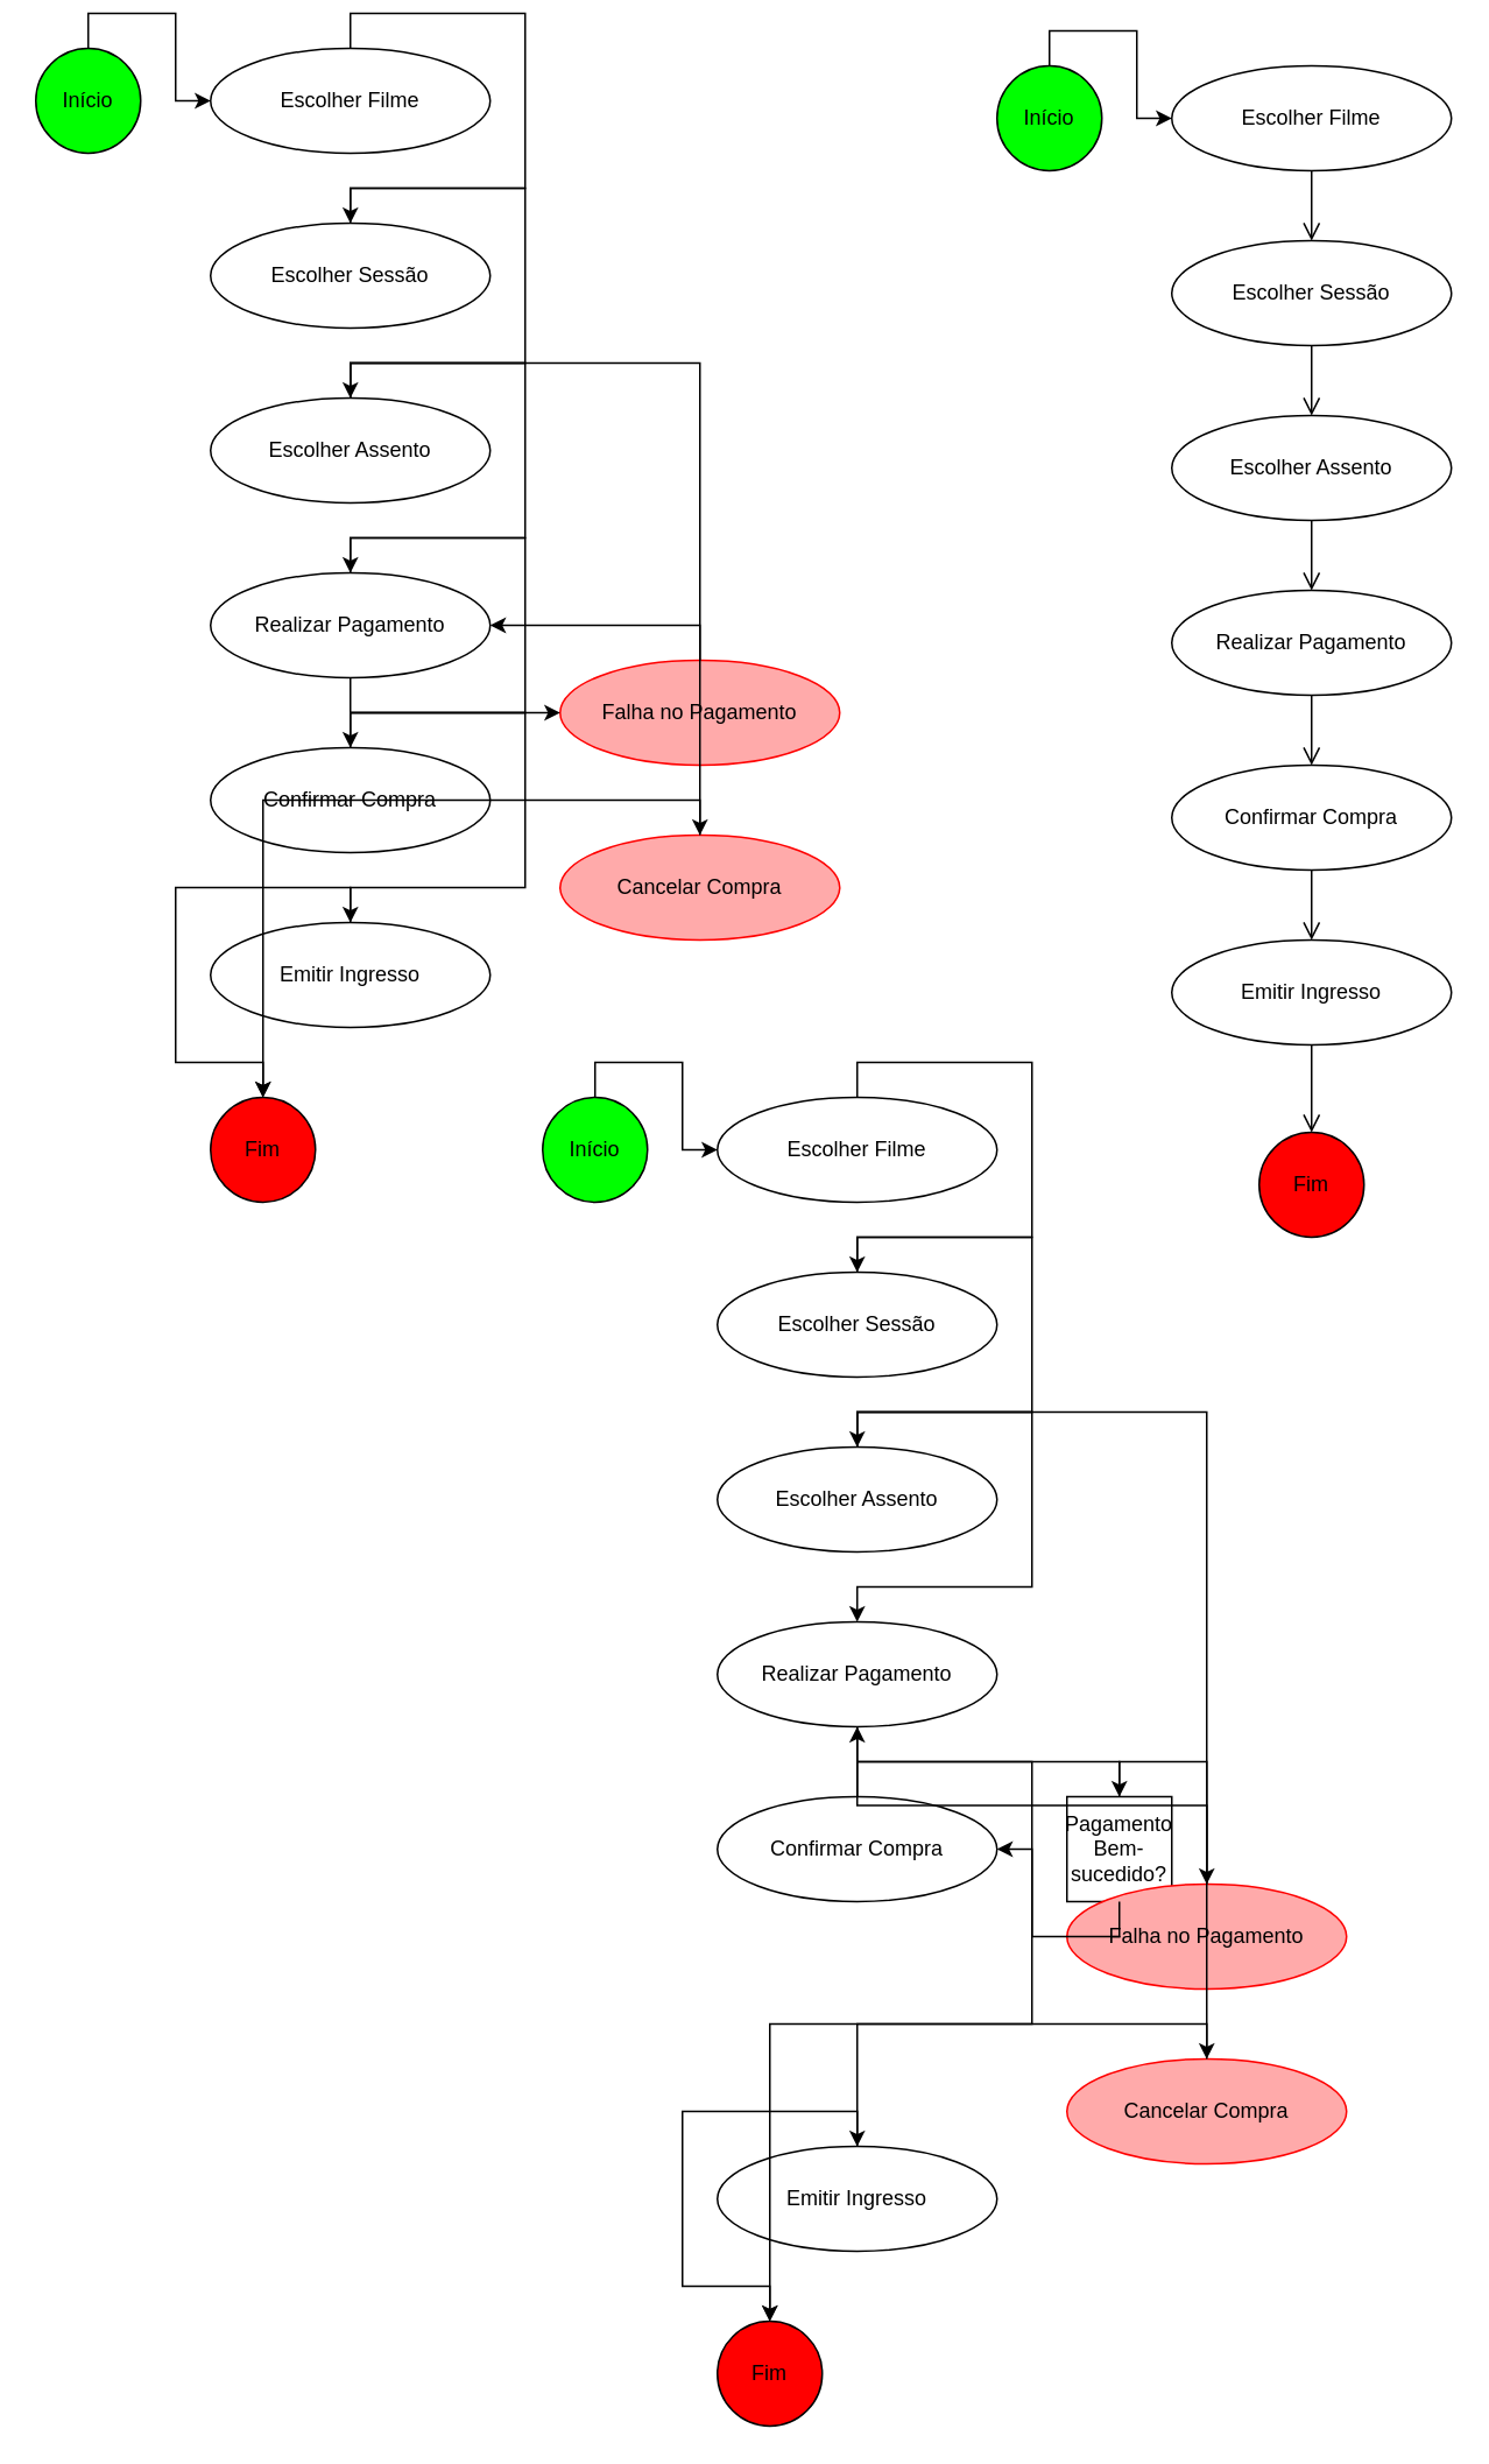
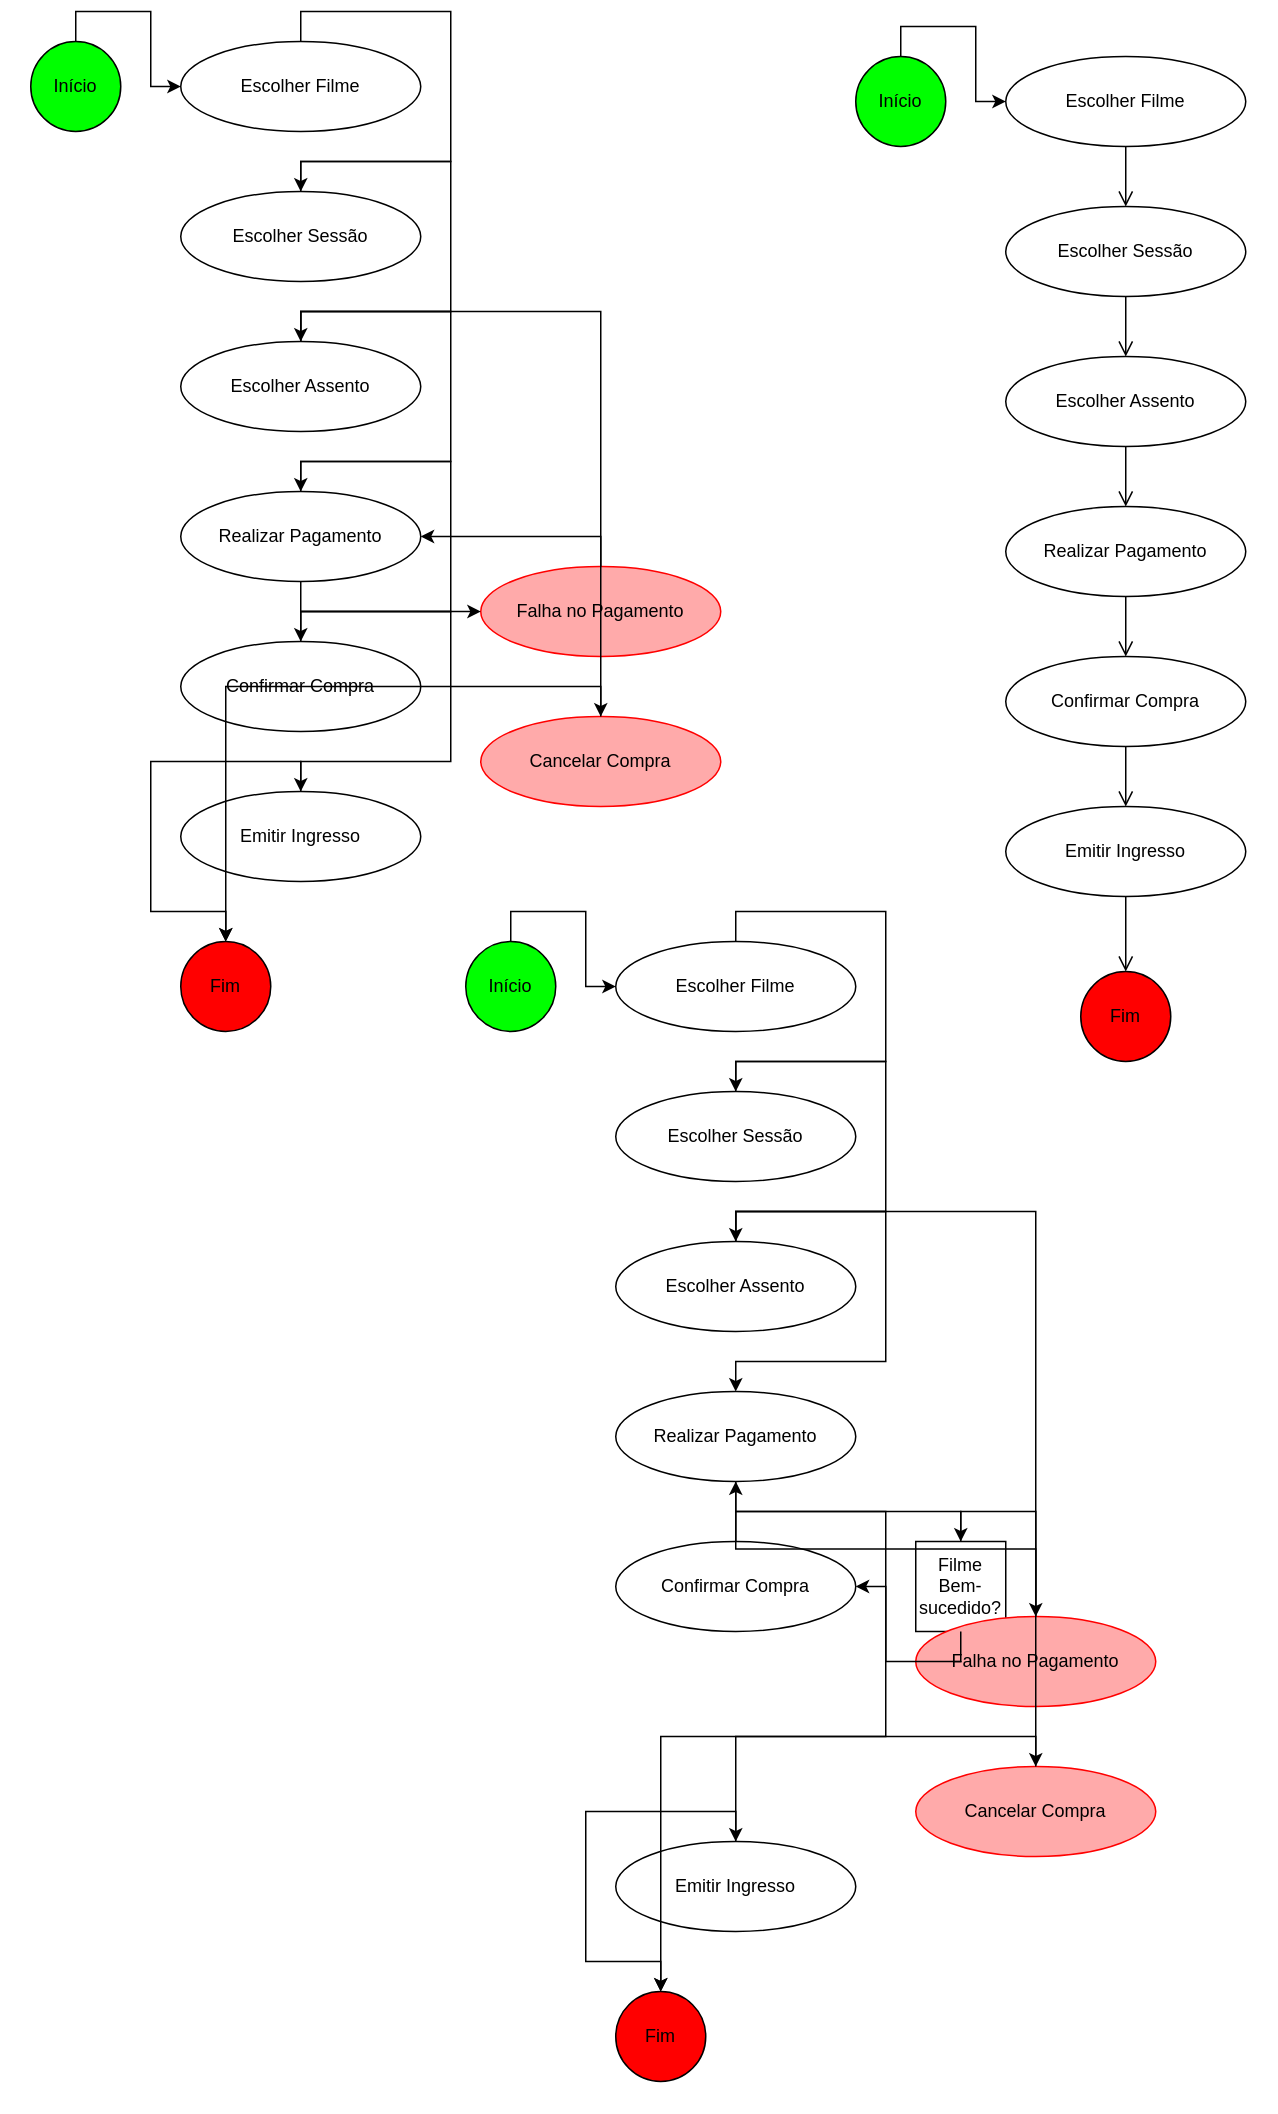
  <mxCell id="0" />
  <mxCell id="1" parent="0" />
  <mxCell id="2" value="Início" style="shape=ellipse;whiteSpace=wrap;html=1;fillColor=#00FF00;strokeColor=#000000;" vertex="1" parent="1"><mxGeometry x="570" y="30" width="60" height="60" as="geometry" /></mxCell>
  <mxCell id="3" value="Escolher Filme" style="shape=ellipse;whiteSpace=wrap;html=1;" vertex="1" parent="1"><mxGeometry x="670" y="30" width="160" height="60" as="geometry" /></mxCell>
  <mxCell id="4" value="Escolher Sessão" style="shape=ellipse;whiteSpace=wrap;html=1;" vertex="1" parent="1"><mxGeometry x="670" y="130" width="160" height="60" as="geometry" /></mxCell>
  <mxCell id="5" value="Escolher Assento" style="shape=ellipse;whiteSpace=wrap;html=1;" vertex="1" parent="1"><mxGeometry x="670" y="230" width="160" height="60" as="geometry" /></mxCell>
  <mxCell id="6" value="Realizar Pagamento" style="shape=ellipse;whiteSpace=wrap;html=1;" vertex="1" parent="1"><mxGeometry x="670" y="330" width="160" height="60" as="geometry" /></mxCell>
  <mxCell id="7" value="Confirmar Compra" style="shape=ellipse;whiteSpace=wrap;html=1;" vertex="1" parent="1"><mxGeometry x="670" y="430" width="160" height="60" as="geometry" /></mxCell>
  <mxCell id="8" value="Emitir Ingresso" style="shape=ellipse;whiteSpace=wrap;html=1;" vertex="1" parent="1"><mxGeometry x="670" y="530" width="160" height="60" as="geometry" /></mxCell>
  <mxCell id="9" value="Fim" style="shape=ellipse;whiteSpace=wrap;html=1;fillColor=#FF0000;strokeColor=#000000;" vertex="1" parent="1"><mxGeometry x="720" y="640" width="60" height="60" as="geometry" /></mxCell>
  <mxCell id="10" style="edgeStyle=orthogonalEdgeStyle;rounded=0;orthogonal=1;jettySize=auto;html=1;exitX=0.5;exitY=0;exitDx=0;exitDy=0;" edge="1" parent="1" source="2" target="3"><mxGeometry relative="1" as="geometry" /></mxCell>
  <mxCell id="11" value="" style="endArrow=open;startArrow=none;endFill=0;startFill=0;endSize=8;html=1;verticalAlign=bottom;labelBackgroundColor=none;strokeWidth=1;rounded=0;exitX=0.5;exitY=1;exitDx=0;exitDy=0;entryX=0.5;entryY=0;entryDx=0;entryDy=0;" edge="1" parent="1" source="3" target="4"><mxGeometry width="160" relative="1" as="geometry"><mxPoint x="400" y="130" as="sourcePoint" /><mxPoint x="560" y="130" as="targetPoint" /></mxGeometry></mxCell>
  <mxCell id="12" value="" style="endArrow=open;startArrow=none;endFill=0;startFill=0;endSize=8;html=1;verticalAlign=bottom;labelBackgroundColor=none;strokeWidth=1;rounded=0;exitX=0.5;exitY=1;exitDx=0;exitDy=0;entryX=0.5;entryY=0;entryDx=0;entryDy=0;" edge="1" parent="1" source="4" target="5"><mxGeometry width="160" relative="1" as="geometry"><mxPoint x="410" y="140" as="sourcePoint" /><mxPoint x="570" y="140" as="targetPoint" /></mxGeometry></mxCell>
  <mxCell id="13" value="" style="endArrow=open;startArrow=none;endFill=0;startFill=0;endSize=8;html=1;verticalAlign=bottom;labelBackgroundColor=none;strokeWidth=1;rounded=0;exitX=0.5;exitY=1;exitDx=0;exitDy=0;entryX=0.5;entryY=0;entryDx=0;entryDy=0;" edge="1" parent="1" source="5" target="6"><mxGeometry width="160" relative="1" as="geometry"><mxPoint x="420" y="150" as="sourcePoint" /><mxPoint x="580" y="150" as="targetPoint" /></mxGeometry></mxCell>
  <mxCell id="14" value="" style="endArrow=open;startArrow=none;endFill=0;startFill=0;endSize=8;html=1;verticalAlign=bottom;labelBackgroundColor=none;strokeWidth=1;rounded=0;exitX=0.5;exitY=1;exitDx=0;exitDy=0;entryX=0.5;entryY=0;entryDx=0;entryDy=0;" edge="1" parent="1" source="7" target="8"><mxGeometry width="160" relative="1" as="geometry"><mxPoint x="440" y="170" as="sourcePoint" /><mxPoint x="600" y="170" as="targetPoint" /></mxGeometry></mxCell>
  <mxCell id="15" value="" style="endArrow=open;startArrow=none;endFill=0;startFill=0;endSize=8;html=1;verticalAlign=bottom;labelBackgroundColor=none;strokeWidth=1;rounded=0;exitX=0.5;exitY=1;exitDx=0;exitDy=0;entryX=0.5;entryY=0;entryDx=0;entryDy=0;" edge="1" parent="1" source="6" target="7"><mxGeometry width="160" relative="1" as="geometry"><mxPoint x="450" y="180" as="sourcePoint" /><mxPoint x="610" y="180" as="targetPoint" /></mxGeometry></mxCell>
  <mxCell id="16" value="" style="endArrow=open;startArrow=none;endFill=0;startFill=0;endSize=8;html=1;verticalAlign=bottom;labelBackgroundColor=none;strokeWidth=1;rounded=0;entryX=0.5;entryY=0;entryDx=0;entryDy=0;exitX=0.5;exitY=1;exitDx=0;exitDy=0;" edge="1" parent="1" source="8" target="9"><mxGeometry width="160" relative="1" as="geometry"><mxPoint x="696.25" y="720" as="sourcePoint" /><mxPoint x="703.75" y="630" as="targetPoint" /></mxGeometry></mxCell>
  <mxCell id="17" value="Início" style="shape=ellipse;whiteSpace=wrap;html=1;fillColor=#00FF00;strokeColor=#000000;" vertex="1" parent="1"><mxGeometry x="20" y="20" width="60" height="60" as="geometry" /></mxCell>
  <mxCell id="18" value="Escolher Filme" style="shape=ellipse;whiteSpace=wrap;html=1;" vertex="1" parent="1"><mxGeometry x="120" y="20" width="160" height="60" as="geometry" /></mxCell>
  <mxCell id="19" value="Escolher Sessão" style="shape=ellipse;whiteSpace=wrap;html=1;" vertex="1" parent="1"><mxGeometry x="120" y="120" width="160" height="60" as="geometry" /></mxCell>
  <mxCell id="20" value="Escolher Assento" style="shape=ellipse;whiteSpace=wrap;html=1;" vertex="1" parent="1"><mxGeometry x="120" y="220" width="160" height="60" as="geometry" /></mxCell>
  <mxCell id="21" value="Realizar Pagamento" style="shape=ellipse;whiteSpace=wrap;html=1;" vertex="1" parent="1"><mxGeometry x="120" y="320" width="160" height="60" as="geometry" /></mxCell>
  <mxCell id="22" value="Falha no Pagamento" style="shape=ellipse;whiteSpace=wrap;html=1;fillColor=#FFAAAA;strokeColor=#FF0000;" vertex="1" parent="1"><mxGeometry x="320" y="370" width="160" height="60" as="geometry" /></mxCell>
  <mxCell id="23" value="Cancelar Compra" style="shape=ellipse;whiteSpace=wrap;html=1;fillColor=#FFAAAA;strokeColor=#FF0000;" vertex="1" parent="1"><mxGeometry x="320" y="470" width="160" height="60" as="geometry" /></mxCell>
  <mxCell id="24" value="Confirmar Compra" style="shape=ellipse;whiteSpace=wrap;html=1;" vertex="1" parent="1"><mxGeometry x="120" y="420" width="160" height="60" as="geometry" /></mxCell>
  <mxCell id="25" value="Emitir Ingresso" style="shape=ellipse;whiteSpace=wrap;html=1;" vertex="1" parent="1"><mxGeometry x="120" y="520" width="160" height="60" as="geometry" /></mxCell>
  <mxCell id="26" value="Fim" style="shape=ellipse;whiteSpace=wrap;html=1;fillColor=#FF0000;strokeColor=#000000;" vertex="1" parent="1"><mxGeometry x="120" y="620" width="60" height="60" as="geometry" /></mxCell>
  <mxCell id="27" style="edgeStyle=orthogonalEdgeStyle;rounded=0;orthogonal=1;jettySize=auto;html=1;exitX=0.5;exitY=0;exitDx=0;exitDy=0;" edge="1" parent="1" source="17" target="18"><mxGeometry relative="1" as="geometry" /></mxCell>
  <mxCell id="28" style="edgeStyle=orthogonalEdgeStyle;rounded=0;orthogonal=1;jettySize=auto;html=1;exitX=0.5;exitY=0;exitDx=0;exitDy=0;" edge="1" parent="1" source="18" target="19"><mxGeometry relative="1" as="geometry" /></mxCell>
  <mxCell id="29" style="edgeStyle=orthogonalEdgeStyle;rounded=0;orthogonal=1;jettySize=auto;html=1;exitX=0.5;exitY=0;exitDx=0;exitDy=0;" edge="1" parent="1" source="19" target="20"><mxGeometry relative="1" as="geometry" /></mxCell>
  <mxCell id="30" style="edgeStyle=orthogonalEdgeStyle;rounded=0;orthogonal=1;jettySize=auto;html=1;exitX=0.5;exitY=0;exitDx=0;exitDy=0;" edge="1" parent="1" source="20" target="21"><mxGeometry relative="1" as="geometry" /></mxCell>
  <mxCell id="31" style="edgeStyle=orthogonalEdgeStyle;rounded=0;orthogonal=1;jettySize=auto;html=1;exitX=0.5;exitY=0;exitDx=0;exitDy=0;" edge="1" parent="1" source="21" target="24"><mxGeometry relative="1" as="geometry" /></mxCell>
  <mxCell id="32" style="edgeStyle=orthogonalEdgeStyle;rounded=0;orthogonal=1;jettySize=auto;html=1;exitX=0.5;exitY=1;exitDx=0;exitDy=0;" edge="1" parent="1" source="21" target="22"><mxGeometry relative="1" as="geometry" /></mxCell>
  <mxCell id="33" style="edgeStyle=orthogonalEdgeStyle;rounded=0;orthogonal=1;jettySize=auto;html=1;exitX=0.5;exitY=0;exitDx=0;exitDy=0;" edge="1" parent="1" source="22" target="21"><mxGeometry relative="1" as="geometry" /></mxCell>
  <mxCell id="34" style="edgeStyle=orthogonalEdgeStyle;rounded=0;orthogonal=1;jettySize=auto;html=1;exitX=0.5;exitY=0;exitDx=0;exitDy=0;" edge="1" parent="1" source="20" target="23"><mxGeometry relative="1" as="geometry" /></mxCell>
  <mxCell id="35" style="edgeStyle=orthogonalEdgeStyle;rounded=0;orthogonal=1;jettySize=auto;html=1;exitX=0.5;exitY=0;exitDx=0;exitDy=0;" edge="1" parent="1" source="23" target="26"><mxGeometry relative="1" as="geometry" /></mxCell>
  <mxCell id="36" style="edgeStyle=orthogonalEdgeStyle;rounded=0;orthogonal=1;jettySize=auto;html=1;exitX=0.5;exitY=0;exitDx=0;exitDy=0;" edge="1" parent="1" source="24" target="25"><mxGeometry relative="1" as="geometry" /></mxCell>
  <mxCell id="37" style="edgeStyle=orthogonalEdgeStyle;rounded=0;orthogonal=1;jettySize=auto;html=1;exitX=0.5;exitY=0;exitDx=0;exitDy=0;" edge="1" parent="1" source="25" target="26"><mxGeometry relative="1" as="geometry" /></mxCell>
  <mxCell id="38" value="Início" style="shape=ellipse;whiteSpace=wrap;html=1;fillColor=#00FF00;strokeColor=#000000;" vertex="1" parent="1"><mxGeometry x="310" y="620" width="60" height="60" as="geometry" /></mxCell>
  <mxCell id="39" value="Escolher Filme" style="shape=ellipse;whiteSpace=wrap;html=1;" vertex="1" parent="1"><mxGeometry x="410" y="620" width="160" height="60" as="geometry" /></mxCell>
  <mxCell id="40" value="Escolher Sessão" style="shape=ellipse;whiteSpace=wrap;html=1;" vertex="1" parent="1"><mxGeometry x="410" y="720" width="160" height="60" as="geometry" /></mxCell>
  <mxCell id="41" value="Escolher Assento" style="shape=ellipse;whiteSpace=wrap;html=1;" vertex="1" parent="1"><mxGeometry x="410" y="820" width="160" height="60" as="geometry" /></mxCell>
  <mxCell id="42" value="Realizar Pagamento" style="shape=ellipse;whiteSpace=wrap;html=1;" vertex="1" parent="1"><mxGeometry x="410" y="920" width="160" height="60" as="geometry" /></mxCell>
- <mxCell id="43" value="Pagamento Bem-sucedido?" style="shape=diamond;whiteSpace=wrap;html=1;" vertex="1" parent="1"><mxGeometry x="610" y="1020" width="60" height="60" as="geometry" /></mxCell>
+ <mxCell id="43" value="Filme Bem-sucedido?" style="shape=diamond;whiteSpace=wrap;html=1;" vertex="1" parent="1"><mxGeometry x="610" y="1020" width="60" height="60" as="geometry" /></mxCell>
  <mxCell id="44" value="Falha no Pagamento" style="shape=ellipse;whiteSpace=wrap;html=1;fillColor=#FFAAAA;strokeColor=#FF0000;" vertex="1" parent="1"><mxGeometry x="610" y="1070" width="160" height="60" as="geometry" /></mxCell>
  <mxCell id="45" value="Cancelar Compra" style="shape=ellipse;whiteSpace=wrap;html=1;fillColor=#FFAAAA;strokeColor=#FF0000;" vertex="1" parent="1"><mxGeometry x="610" y="1170" width="160" height="60" as="geometry" /></mxCell>
  <mxCell id="46" value="Confirmar Compra" style="shape=ellipse;whiteSpace=wrap;html=1;" vertex="1" parent="1"><mxGeometry x="410" y="1020" width="160" height="60" as="geometry" /></mxCell>
  <mxCell id="47" value="Emitir Ingresso" style="shape=ellipse;whiteSpace=wrap;html=1;" vertex="1" parent="1"><mxGeometry x="410" y="1220" width="160" height="60" as="geometry" /></mxCell>
  <mxCell id="48" value="Fim" style="shape=ellipse;whiteSpace=wrap;html=1;fillColor=#FF0000;strokeColor=#000000;" vertex="1" parent="1"><mxGeometry x="410" y="1320" width="60" height="60" as="geometry" /></mxCell>
  <mxCell id="49" style="edgeStyle=orthogonalEdgeStyle;rounded=0;orthogonal=1;jettySize=auto;html=1;exitX=0.5;exitY=0;exitDx=0;exitDy=0;" edge="1" parent="1" source="38" target="39"><mxGeometry relative="1" as="geometry" /></mxCell>
  <mxCell id="50" style="edgeStyle=orthogonalEdgeStyle;rounded=0;orthogonal=1;jettySize=auto;html=1;exitX=0.5;exitY=0;exitDx=0;exitDy=0;" edge="1" parent="1" source="39" target="40"><mxGeometry relative="1" as="geometry" /></mxCell>
  <mxCell id="51" style="edgeStyle=orthogonalEdgeStyle;rounded=0;orthogonal=1;jettySize=auto;html=1;exitX=0.5;exitY=0;exitDx=0;exitDy=0;" edge="1" parent="1" source="40" target="41"><mxGeometry relative="1" as="geometry" /></mxCell>
  <mxCell id="52" style="edgeStyle=orthogonalEdgeStyle;rounded=0;orthogonal=1;jettySize=auto;html=1;exitX=0.5;exitY=0;exitDx=0;exitDy=0;" edge="1" parent="1" source="41" target="42"><mxGeometry relative="1" as="geometry" /></mxCell>
  <mxCell id="53" style="edgeStyle=orthogonalEdgeStyle;rounded=0;orthogonal=1;jettySize=auto;html=1;exitX=0.5;exitY=1;exitDx=0;exitDy=0;" edge="1" parent="1" source="42" target="43"><mxGeometry relative="1" as="geometry" /></mxCell>
  <mxCell id="54" style="edgeStyle=orthogonalEdgeStyle;rounded=0;orthogonal=1;jettySize=auto;html=1;exitX=0.5;exitY=1;exitDx=0;exitDy=0;" edge="1" parent="1" source="43" target="46"><mxGeometry relative="1" as="geometry" /></mxCell>
  <mxCell id="55" style="edgeStyle=orthogonalEdgeStyle;rounded=0;orthogonal=1;jettySize=auto;html=1;exitX=0.5;exitY=0;exitDx=0;exitDy=0;" edge="1" parent="1" source="43" target="44"><mxGeometry relative="1" as="geometry" /></mxCell>
  <mxCell id="56" style="edgeStyle=orthogonalEdgeStyle;rounded=0;orthogonal=1;jettySize=auto;html=1;exitX=0.5;exitY=0;exitDx=0;exitDy=0;" edge="1" parent="1" source="44" target="42"><mxGeometry relative="1" as="geometry" /></mxCell>
  <mxCell id="57" style="edgeStyle=orthogonalEdgeStyle;rounded=0;orthogonal=1;jettySize=auto;html=1;exitX=0.5;exitY=0;exitDx=0;exitDy=0;" edge="1" parent="1" source="41" target="45"><mxGeometry relative="1" as="geometry" /></mxCell>
  <mxCell id="58" style="edgeStyle=orthogonalEdgeStyle;rounded=0;orthogonal=1;jettySize=auto;html=1;exitX=0.5;exitY=0;exitDx=0;exitDy=0;" edge="1" parent="1" source="45" target="48"><mxGeometry relative="1" as="geometry" /></mxCell>
  <mxCell id="59" style="edgeStyle=orthogonalEdgeStyle;rounded=0;orthogonal=1;jettySize=auto;html=1;exitX=0.5;exitY=0;exitDx=0;exitDy=0;" edge="1" parent="1" source="46" target="47"><mxGeometry relative="1" as="geometry" /></mxCell>
  <mxCell id="60" style="edgeStyle=orthogonalEdgeStyle;rounded=0;orthogonal=1;jettySize=auto;html=1;exitX=0.5;exitY=0;exitDx=0;exitDy=0;" edge="1" parent="1" source="47" target="48"><mxGeometry relative="1" as="geometry" /></mxCell>
